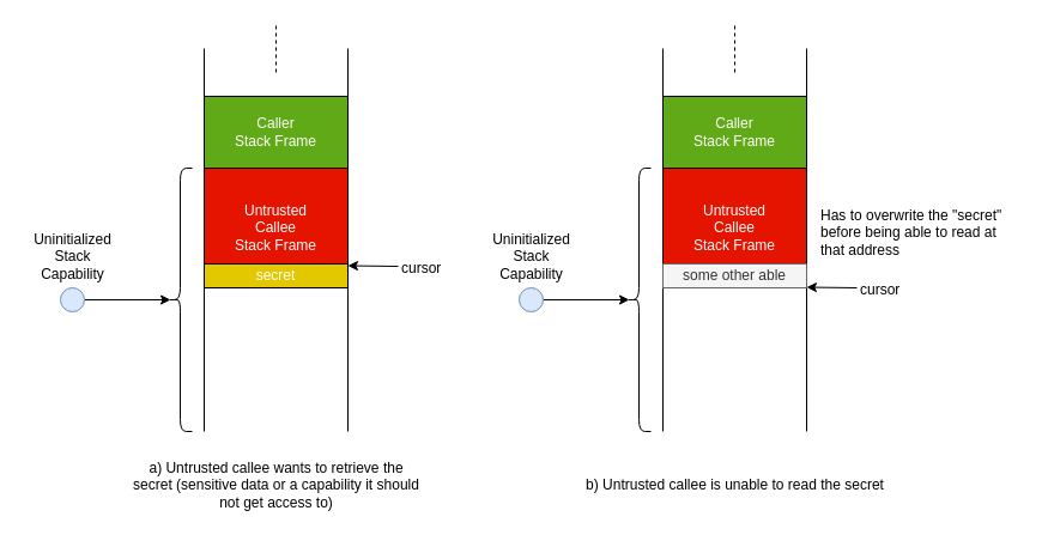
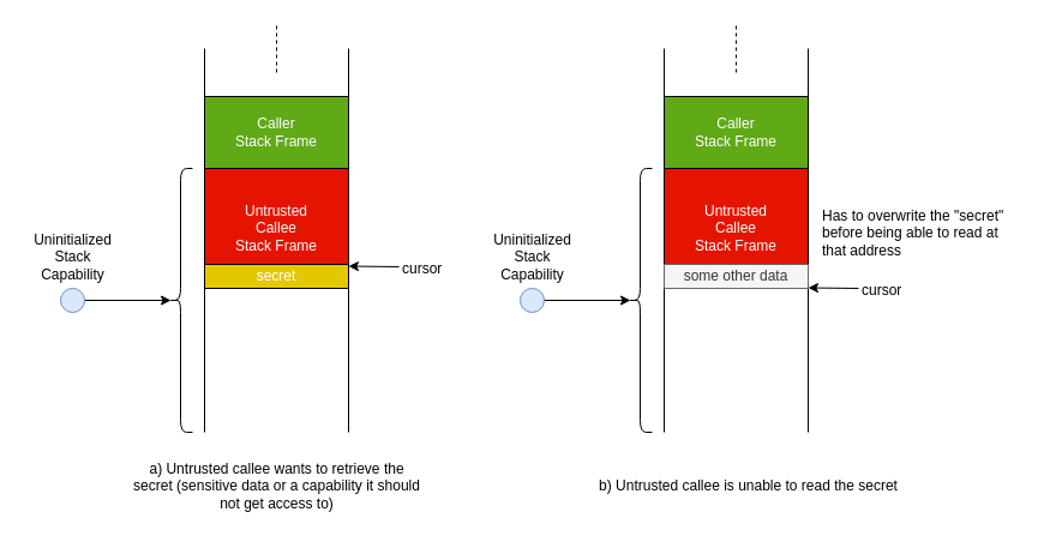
  <mxCell id="0" />
  <mxCell id="1" parent="0" />
  <mxCell id="2" value="" style="endArrow=none;html=1;" parent="1" edge="1"><mxGeometry width="50" height="50" relative="1" as="geometry"><mxPoint x="553" y="360" as="sourcePoint" /><mxPoint x="553" y="40" as="targetPoint" /></mxGeometry></mxCell>
  <mxCell id="3" value="" style="endArrow=none;html=1;" parent="1" edge="1"><mxGeometry width="50" height="50" relative="1" as="geometry"><mxPoint x="673" y="360" as="sourcePoint" /><mxPoint x="673" y="40" as="targetPoint" /></mxGeometry></mxCell>
  <mxCell id="4" value="" style="endArrow=none;dashed=1;html=1;" parent="1" edge="1"><mxGeometry width="50" height="50" relative="1" as="geometry"><mxPoint x="613" y="60" as="sourcePoint" /><mxPoint x="613" y="20" as="targetPoint" /></mxGeometry></mxCell>
  <mxCell id="5" value="Caller&lt;br&gt;Stack Frame" style="rounded=0;whiteSpace=wrap;html=1;strokeColor=#000000;align=center;fillColor=#60a917;fontColor=#ffffff;" parent="1" vertex="1"><mxGeometry x="553" y="80" width="120" height="60" as="geometry" /></mxCell>
  <mxCell id="6" value="Untrusted&lt;br&gt;Callee&lt;br&gt;Stack Frame" style="rounded=0;whiteSpace=wrap;html=1;strokeColor=#000000;align=center;fillColor=#e51400;fontColor=#ffffff;" parent="1" vertex="1"><mxGeometry x="553" y="140" width="120" height="100" as="geometry" /></mxCell>
  <mxCell id="7" style="edgeStyle=orthogonalEdgeStyle;rounded=0;orthogonalLoop=1;jettySize=auto;html=1;entryX=0.1;entryY=0.5;entryDx=0;entryDy=0;entryPerimeter=0;" parent="1" source="8" target="9" edge="1"><mxGeometry relative="1" as="geometry" /></mxCell>
  <mxCell id="8" value="" style="ellipse;whiteSpace=wrap;html=1;aspect=fixed;strokeColor=#6c8ebf;align=center;fillColor=#dae8fc;" parent="1" vertex="1"><mxGeometry x="433" y="240" width="20" height="20" as="geometry" /></mxCell>
  <mxCell id="9" value="" style="shape=curlyBracket;whiteSpace=wrap;html=1;rounded=1;strokeColor=#000000;align=center;" parent="1" vertex="1"><mxGeometry x="523" y="140" width="20" height="220" as="geometry" /></mxCell>
  <mxCell id="10" value="Uninitialized&lt;br&gt;Stack&lt;br&gt;Capability" style="text;html=1;resizable=0;points=[];autosize=1;align=center;verticalAlign=top;spacingTop=-4;" parent="1" vertex="1"><mxGeometry x="403" y="190" width="80" height="40" as="geometry" /></mxCell>
  <mxCell id="11" value="" style="endArrow=classic;html=1;entryX=0.983;entryY=-0.074;entryDx=0;entryDy=0;entryPerimeter=0;" parent="1" edge="1"><mxGeometry width="50" height="50" relative="1" as="geometry"><mxPoint x="715" y="240" as="sourcePoint" /><mxPoint x="672.96" y="239.52" as="targetPoint" /></mxGeometry></mxCell>
  <mxCell id="12" value="cursor" style="text;html=1;resizable=0;points=[];autosize=1;align=left;verticalAlign=top;spacingTop=-4;" parent="1" vertex="1"><mxGeometry x="716" y="232" width="50" height="20" as="geometry" /></mxCell>
  <mxCell id="13" value="Has to overwrite the &quot;secret&quot;&lt;br&gt;before being able to read at &lt;br&gt;that address" style="text;html=1;resizable=0;points=[];autosize=1;align=left;verticalAlign=top;spacingTop=-4;" parent="1" vertex="1"><mxGeometry x="683" y="170" width="170" height="40" as="geometry" /></mxCell>
- <mxCell id="14" value="some other able" style="rounded=0;whiteSpace=wrap;html=1;strokeColor=#666666;align=center;fillColor=#f5f5f5;fontColor=#333333;" parent="1" vertex="1"><mxGeometry x="553" y="220" width="120" height="20" as="geometry" /></mxCell>
+ <mxCell id="14" value="some other data" style="rounded=0;whiteSpace=wrap;html=1;strokeColor=#666666;align=center;fillColor=#f5f5f5;fontColor=#333333;" parent="1" vertex="1"><mxGeometry x="553" y="220" width="120" height="20" as="geometry" /></mxCell>
  <mxCell id="15" value="" style="endArrow=none;html=1;" edge="1" parent="1"><mxGeometry width="50" height="50" relative="1" as="geometry"><mxPoint x="170" y="360" as="sourcePoint" /><mxPoint x="170" y="40" as="targetPoint" /></mxGeometry></mxCell>
  <mxCell id="16" value="" style="endArrow=none;html=1;" edge="1" parent="1"><mxGeometry width="50" height="50" relative="1" as="geometry"><mxPoint x="290" y="360" as="sourcePoint" /><mxPoint x="290" y="40" as="targetPoint" /></mxGeometry></mxCell>
  <mxCell id="17" value="" style="endArrow=none;dashed=1;html=1;" edge="1" parent="1"><mxGeometry width="50" height="50" relative="1" as="geometry"><mxPoint x="230" y="60" as="sourcePoint" /><mxPoint x="230" y="20" as="targetPoint" /></mxGeometry></mxCell>
  <mxCell id="18" value="Caller&lt;br&gt;Stack Frame" style="rounded=0;whiteSpace=wrap;html=1;strokeColor=#000000;align=center;fillColor=#60a917;fontColor=#ffffff;" vertex="1" parent="1"><mxGeometry x="170" y="80" width="120" height="60" as="geometry" /></mxCell>
  <mxCell id="19" value="Untrusted&lt;br&gt;Callee&lt;br&gt;Stack Frame" style="rounded=0;whiteSpace=wrap;html=1;strokeColor=#000000;align=center;fillColor=#e51400;fontColor=#ffffff;" vertex="1" parent="1"><mxGeometry x="170" y="140" width="120" height="100" as="geometry" /></mxCell>
  <mxCell id="20" style="edgeStyle=orthogonalEdgeStyle;rounded=0;orthogonalLoop=1;jettySize=auto;html=1;entryX=0.1;entryY=0.5;entryDx=0;entryDy=0;entryPerimeter=0;" edge="1" parent="1" source="21" target="22"><mxGeometry relative="1" as="geometry" /></mxCell>
  <mxCell id="21" value="" style="ellipse;whiteSpace=wrap;html=1;aspect=fixed;strokeColor=#6c8ebf;align=center;fillColor=#dae8fc;" vertex="1" parent="1"><mxGeometry x="50" y="240" width="20" height="20" as="geometry" /></mxCell>
  <mxCell id="22" value="" style="shape=curlyBracket;whiteSpace=wrap;html=1;rounded=1;strokeColor=#000000;align=center;" vertex="1" parent="1"><mxGeometry x="140" y="140" width="20" height="220" as="geometry" /></mxCell>
  <mxCell id="23" value="Uninitialized&lt;br&gt;Stack&lt;br&gt;Capability" style="text;html=1;resizable=0;points=[];autosize=1;align=center;verticalAlign=top;spacingTop=-4;" vertex="1" parent="1"><mxGeometry x="20" y="190" width="80" height="40" as="geometry" /></mxCell>
  <mxCell id="24" value="" style="endArrow=classic;html=1;entryX=0.983;entryY=-0.074;entryDx=0;entryDy=0;entryPerimeter=0;" edge="1" parent="1"><mxGeometry width="50" height="50" relative="1" as="geometry"><mxPoint x="332" y="222" as="sourcePoint" /><mxPoint x="289.96" y="221.52" as="targetPoint" /></mxGeometry></mxCell>
  <mxCell id="25" value="cursor" style="text;html=1;resizable=0;points=[];autosize=1;align=left;verticalAlign=top;spacingTop=-4;" vertex="1" parent="1"><mxGeometry x="333" y="214" width="50" height="20" as="geometry" /></mxCell>
  <mxCell id="26" value="secret" style="rounded=0;whiteSpace=wrap;html=1;strokeColor=#000000;align=center;fillColor=#e3c800;fontColor=#ffffff;" vertex="1" parent="1"><mxGeometry x="170" y="220" width="120" height="20" as="geometry" /></mxCell>
  <mxCell id="27" value="a) Untrusted callee wants to retrieve the&lt;br&gt;secret (sensitive data or a capability it should&lt;br&gt;not get access to)" style="text;html=1;align=center;verticalAlign=middle;resizable=0;points=[];autosize=1;" vertex="1" parent="1"><mxGeometry x="105" y="380" width="250" height="50" as="geometry" /></mxCell>
- <mxCell id="28" value="b) Untrusted callee is unable to read the secret" style="text;html=1;align=center;verticalAlign=middle;resizable=0;points=[];autosize=1;" vertex="1" parent="1"><mxGeometry x="483" y="395" width="260" height="20" as="geometry" /></mxCell>
+ <mxCell id="28" value="b) Untrusted callee is unable to read the secret" style="text;html=1;align=center;verticalAlign=middle;resizable=0;points=[];autosize=1;" vertex="1" parent="1"><mxGeometry x="493" y="395" width="260" height="20" as="geometry" /></mxCell>
